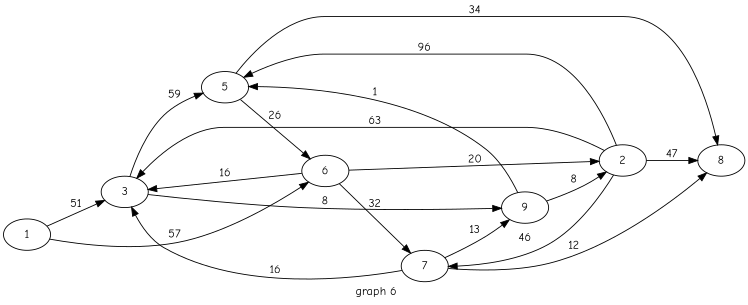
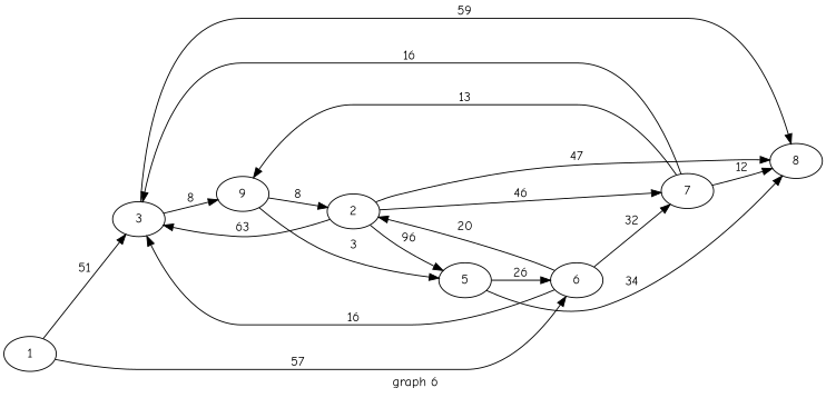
  digraph {
    fontname="Comic Neue"
    label=" graph 6"
    rankdir=LR
    node [fontname="Comic Neue"]
    edge [fontname="Comic Neue"]
    1
    3
    6
    2
    8
    5
    7
    n8 [label=9]
    1 -> 3 [label=" 51 "]
    1 -> 6 [label=" 57 "]
-   3 -> 5 [label=" 59 "]
+   3 -> 8 [label=" 59 "]
    3 -> n8 [label=" 8 "]
    6 -> 3 [label=" 16 "]
    6 -> 2 [label=" 20 "]
    6 -> 7 [label=" 32 "]
    2 -> 3 [label=" 63 "]
    2 -> 8 [label=" 47 "]
    2 -> 5 [label=" 96 "]
    2 -> 7 [label=" 46 "]
    5 -> 6 [label=" 26 "]
    5 -> 8 [label=" 34 "]
    7 -> 3 [label=" 16 "]
    7 -> 8 [label=" 12 "]
    7 -> n8 [label=" 13 "]
    n8 -> 2 [label=" 8 "]
-   n8 -> 5 [label=" 1 "]
+   n8 -> 5 [label=" 3 "]
  }
